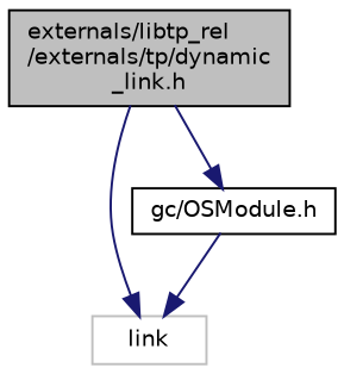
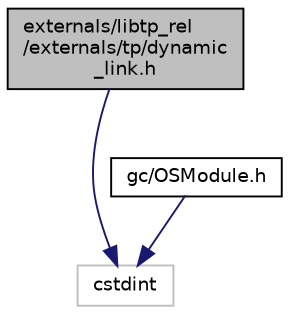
  digraph {
    node [color=black fillcolor=white fontname=Helvetica fontsize=10 shape=record style=filled]
    edge [color=midnightblue fontname=Helvetica fontsize=10 labelfontname=Helvetica labelfontsize=10 style=solid]
    n1 [fillcolor=grey75 fontcolor=black height=0.2 label="externals/libtp_rel\l/externals/tp/dynamic\l_link.h" width=0.4]
-   n2 [color=grey75 height=0.2 label=link width=0.4]
+   n2 [color=grey75 height=0.2 label=cstdint width=0.4]
    n3 [height=0.2 label="gc/OSModule.h" width=0.4]
    n1 -> n2
-   n1 -> n3
    n3 -> n2
  }
